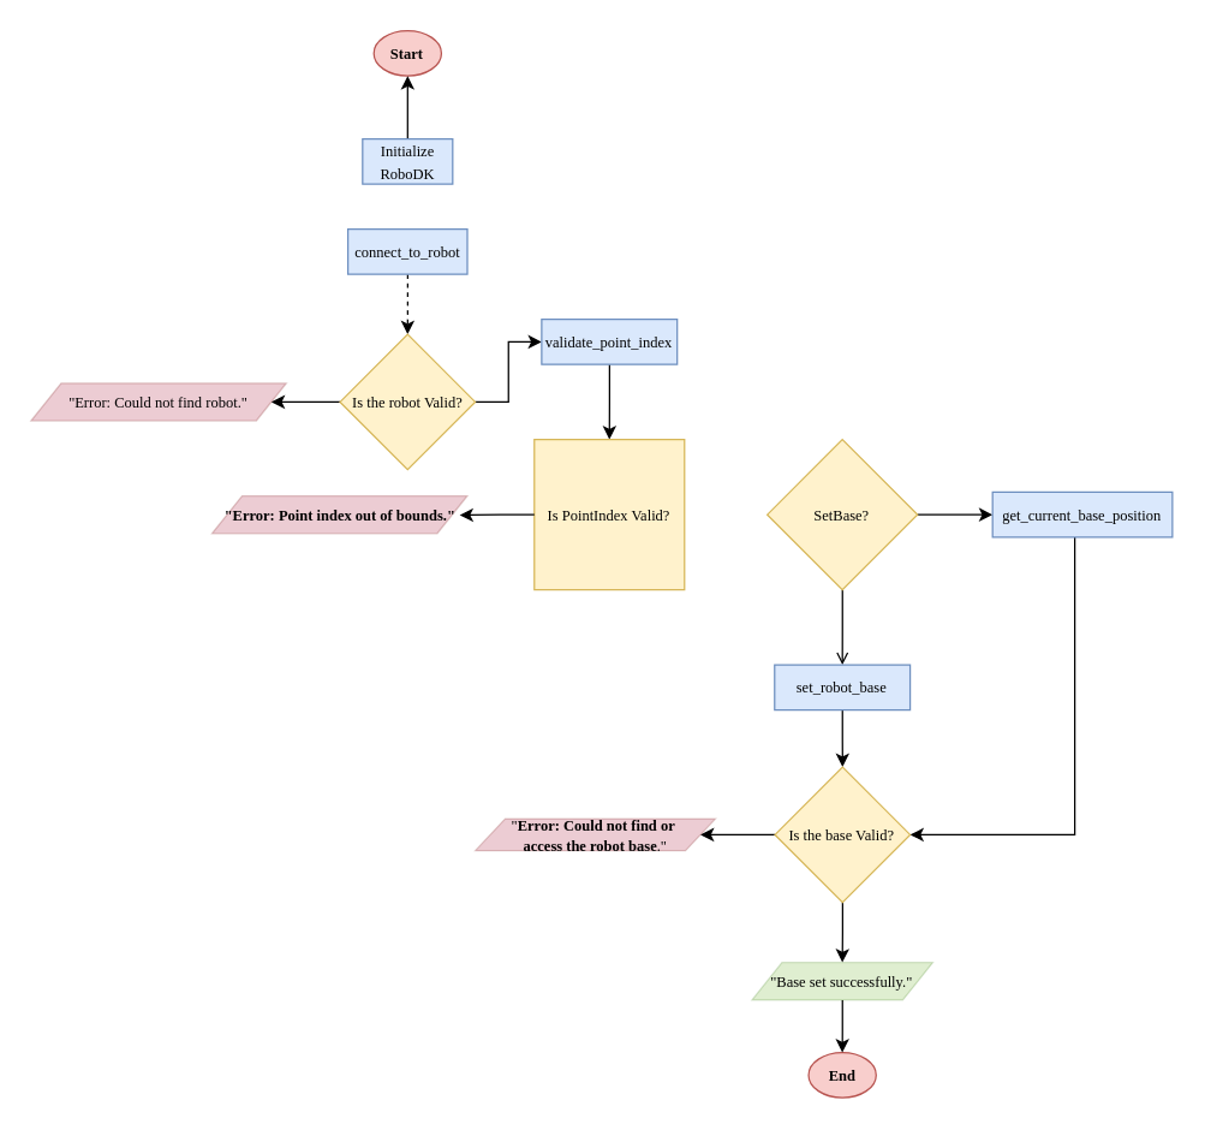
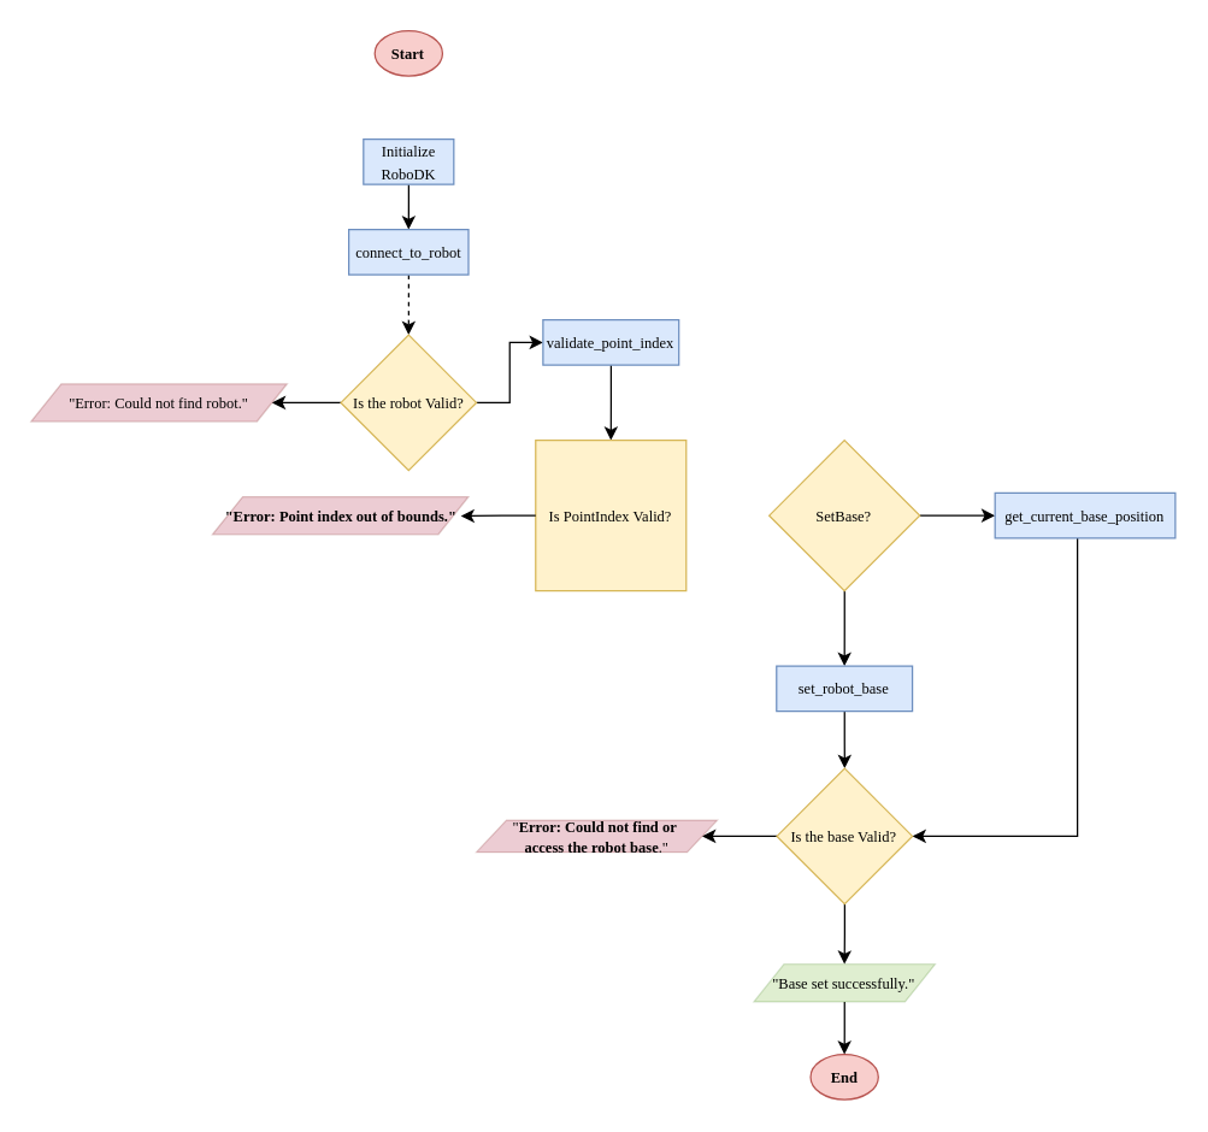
  <mxCell id="0" />
  <mxCell id="1" parent="0" />
  <mxCell id="2" value="&lt;font style=&quot;font-size: 10px;&quot; face=&quot;Neuzeit&quot;&gt;&lt;b&gt;Start&lt;/b&gt;&lt;/font&gt;" style="ellipse;whiteSpace=wrap;html=1;fillColor=#f8cecc;strokeColor=#b85450;" vertex="1" parent="1"><mxGeometry x="248.25" y="20" width="45" height="30" as="geometry" /></mxCell>
  <mxCell id="3" value="&lt;font style=&quot;font-size: 10px;&quot; face=&quot;Neuzeit&quot;&gt;&lt;b&gt;End&lt;/b&gt;&lt;/font&gt;" style="ellipse;whiteSpace=wrap;html=1;fillColor=#f8cecc;strokeColor=#b85450;" vertex="1" parent="1"><mxGeometry x="537.74" y="700" width="45" height="30" as="geometry" /></mxCell>
- <mxCell id="4" style="edgeStyle=orthogonalEdgeStyle;rounded=0;orthogonalLoop=1;jettySize=auto;html=1;" edge="1" parent="1" source="5" target="2"><mxGeometry relative="1" as="geometry" /></mxCell>
+ <mxCell id="4" style="edgeStyle=orthogonalEdgeStyle;rounded=0;orthogonalLoop=1;jettySize=auto;html=1;entryX=0.5;entryY=0;entryDx=0;entryDy=0;" edge="1" parent="1" source="5" target="7"><mxGeometry relative="1" as="geometry" /></mxCell>
  <mxCell id="5" value="&lt;font style=&quot;font-size: 10px;&quot; face=&quot;Neuzeit&quot;&gt;Initialize RoboDK&lt;/font&gt;" style="rounded=0;whiteSpace=wrap;html=1;fillColor=#dae8fc;strokeColor=#6c8ebf;" vertex="1" parent="1"><mxGeometry x="240.75" y="92" width="60" height="30" as="geometry" /></mxCell>
  <mxCell id="6" style="edgeStyle=orthogonalEdgeStyle;rounded=0;orthogonalLoop=1;jettySize=auto;html=1;entryX=0.5;entryY=0;entryDx=0;entryDy=0;dashed=1;" edge="1" parent="1" source="7" target="10"><mxGeometry relative="1" as="geometry" /></mxCell>
  <mxCell id="7" value="&lt;font face=&quot;Neuzeit&quot; style=&quot;font-size: 10px;&quot;&gt;connect_to_robot&lt;/font&gt;" style="rounded=0;whiteSpace=wrap;html=1;fillColor=#dae8fc;strokeColor=#6c8ebf;" vertex="1" parent="1"><mxGeometry x="231" y="152" width="79.5" height="30" as="geometry" /></mxCell>
  <mxCell id="8" style="edgeStyle=orthogonalEdgeStyle;rounded=0;orthogonalLoop=1;jettySize=auto;html=1;exitX=1;exitY=0.5;exitDx=0;exitDy=0;entryX=0;entryY=0.5;entryDx=0;entryDy=0;" edge="1" parent="1" source="10" target="12"><mxGeometry relative="1" as="geometry"><mxPoint x="360.25" y="262" as="targetPoint" /></mxGeometry></mxCell>
  <mxCell id="9" style="edgeStyle=orthogonalEdgeStyle;rounded=0;orthogonalLoop=1;jettySize=auto;html=1;entryX=1;entryY=0.5;entryDx=0;entryDy=0;" edge="1" parent="1" source="10" target="24"><mxGeometry relative="1" as="geometry" /></mxCell>
  <mxCell id="10" value="&lt;font style=&quot;font-size: 10px;&quot; face=&quot;Neuzeit&quot;&gt;Is the robot Valid?&lt;/font&gt;" style="rhombus;whiteSpace=wrap;html=1;fillColor=#fff2cc;strokeColor=#d6b656;" vertex="1" parent="1"><mxGeometry x="225.75" y="222" width="90" height="90" as="geometry" /></mxCell>
  <mxCell id="11" style="edgeStyle=orthogonalEdgeStyle;rounded=0;orthogonalLoop=1;jettySize=auto;html=1;entryX=0.5;entryY=0;entryDx=0;entryDy=0;" edge="1" parent="1" source="12" target="13"><mxGeometry relative="1" as="geometry" /></mxCell>
  <mxCell id="12" value="&lt;font face=&quot;Neuzeit&quot; style=&quot;font-size: 10px;&quot;&gt;validate_point_index&lt;/font&gt;" style="rounded=0;whiteSpace=wrap;html=1;fillColor=#dae8fc;strokeColor=#6c8ebf;" vertex="1" parent="1"><mxGeometry x="360" y="212" width="90.25" height="30" as="geometry" /></mxCell>
  <mxCell id="13" value="&lt;font style=&quot;font-size: 10px;&quot; face=&quot;Neuzeit&quot;&gt;Is PointIndex Valid?&lt;/font&gt;" style="whiteSpace=wrap;html=1;fillColor=#fff2cc;strokeColor=#d6b656;rounded=0;" vertex="1" parent="1"><mxGeometry x="355.12" y="292" width="100" height="100" as="geometry" /></mxCell>
- <mxCell id="14" style="edgeStyle=orthogonalEdgeStyle;rounded=0;orthogonalLoop=1;jettySize=auto;html=1;entryX=0.5;entryY=0;entryDx=0;entryDy=0;endArrow=open;" edge="1" parent="1" source="16" target="18"><mxGeometry relative="1" as="geometry"><mxPoint x="560.25" y="422" as="targetPoint" /></mxGeometry></mxCell>
+ <mxCell id="14" style="edgeStyle=orthogonalEdgeStyle;rounded=0;orthogonalLoop=1;jettySize=auto;html=1;entryX=0.5;entryY=0;entryDx=0;entryDy=0;" edge="1" parent="1" source="16" target="18"><mxGeometry relative="1" as="geometry"><mxPoint x="560.25" y="422" as="targetPoint" /></mxGeometry></mxCell>
  <mxCell id="15" style="edgeStyle=orthogonalEdgeStyle;rounded=0;orthogonalLoop=1;jettySize=auto;html=1;entryX=0;entryY=0.5;entryDx=0;entryDy=0;" edge="1" parent="1" source="16" target="20"><mxGeometry relative="1" as="geometry" /></mxCell>
  <mxCell id="16" value="&lt;font style=&quot;font-size: 10px;&quot; face=&quot;Neuzeit&quot;&gt;SetBase?&lt;/font&gt;" style="rhombus;whiteSpace=wrap;html=1;fillColor=#fff2cc;strokeColor=#d6b656;" vertex="1" parent="1"><mxGeometry x="510.25" y="292" width="100" height="100" as="geometry" /></mxCell>
  <mxCell id="17" style="edgeStyle=orthogonalEdgeStyle;rounded=0;orthogonalLoop=1;jettySize=auto;html=1;entryX=0.5;entryY=0;entryDx=0;entryDy=0;" edge="1" parent="1" source="18" target="23"><mxGeometry relative="1" as="geometry" /></mxCell>
  <mxCell id="18" value="&lt;font face=&quot;Neuzeit&quot; style=&quot;font-size: 10px;&quot;&gt;set_robot_base&lt;/font&gt;" style="rounded=0;whiteSpace=wrap;html=1;fillColor=#dae8fc;strokeColor=#6c8ebf;" vertex="1" parent="1"><mxGeometry x="515.12" y="442" width="90.25" height="30" as="geometry" /></mxCell>
  <mxCell id="19" style="edgeStyle=orthogonalEdgeStyle;rounded=0;orthogonalLoop=1;jettySize=auto;html=1;entryX=1;entryY=0.5;entryDx=0;entryDy=0;" edge="1" parent="1" source="20" target="23"><mxGeometry relative="1" as="geometry"><Array as="points"><mxPoint x="715" y="555" /></Array></mxGeometry></mxCell>
  <mxCell id="20" value="&lt;font face=&quot;Neuzeit&quot; style=&quot;font-size: 10px;&quot;&gt;get_current_base_position&lt;/font&gt;" style="rounded=0;whiteSpace=wrap;html=1;fillColor=#dae8fc;strokeColor=#6c8ebf;" vertex="1" parent="1"><mxGeometry x="660.25" y="327" width="119.75" height="30" as="geometry" /></mxCell>
  <mxCell id="21" style="edgeStyle=orthogonalEdgeStyle;rounded=0;orthogonalLoop=1;jettySize=auto;html=1;entryX=0.5;entryY=0;entryDx=0;entryDy=0;" edge="1" parent="1" source="23" target="29"><mxGeometry relative="1" as="geometry" /></mxCell>
  <mxCell id="22" style="edgeStyle=orthogonalEdgeStyle;rounded=0;orthogonalLoop=1;jettySize=auto;html=1;entryX=1;entryY=0.5;entryDx=0;entryDy=0;" edge="1" parent="1" source="23" target="27"><mxGeometry relative="1" as="geometry" /></mxCell>
  <mxCell id="23" value="&lt;font style=&quot;font-size: 10px;&quot; face=&quot;Neuzeit&quot;&gt;Is the base Valid?&lt;/font&gt;" style="rhombus;whiteSpace=wrap;html=1;fillColor=#fff2cc;strokeColor=#d6b656;" vertex="1" parent="1"><mxGeometry x="515.37" y="510" width="90" height="90" as="geometry" /></mxCell>
  <mxCell id="24" value="&lt;font color=&quot;#000000&quot; style=&quot;font-size: 10px;&quot; face=&quot;Neuzeit&quot;&gt;&quot;Error: Could not find robot.&quot;&lt;/font&gt;" style="shape=parallelogram;perimeter=parallelogramPerimeter;whiteSpace=wrap;html=1;fixedSize=1;fillColor=#a20025;fontColor=#ffffff;strokeColor=#6F0000;opacity=20;" vertex="1" parent="1"><mxGeometry x="20" y="254.5" width="170" height="25" as="geometry" /></mxCell>
  <mxCell id="25" value="&lt;font color=&quot;#000000&quot; style=&quot;font-size: 10px;&quot; face=&quot;Neuzeit&quot;&gt;&lt;b&gt;&quot;Error: Point index out of bounds.&quot;&lt;/b&gt;&lt;/font&gt;" style="shape=parallelogram;perimeter=parallelogramPerimeter;whiteSpace=wrap;html=1;fixedSize=1;fillColor=#a20025;fontColor=#ffffff;strokeColor=#6F0000;opacity=20;" vertex="1" parent="1"><mxGeometry x="140.5" y="329.5" width="170" height="25" as="geometry" /></mxCell>
  <mxCell id="26" style="edgeStyle=orthogonalEdgeStyle;rounded=0;orthogonalLoop=1;jettySize=auto;html=1;entryX=0.97;entryY=0.514;entryDx=0;entryDy=0;entryPerimeter=0;" edge="1" parent="1" source="13" target="25"><mxGeometry relative="1" as="geometry" /></mxCell>
  <mxCell id="27" value="&lt;font color=&quot;#000000&quot; style=&quot;font-size: 10px;&quot; face=&quot;Neuzeit&quot;&gt;&lt;font style=&quot;font-size: 10px;&quot;&gt;&quot;&lt;/font&gt;&lt;strong style=&quot;&quot;&gt;Error: Could not find or&amp;nbsp;&lt;/strong&gt;&lt;/font&gt;&lt;div style=&quot;font-size: 10px;&quot;&gt;&lt;font color=&quot;#000000&quot; style=&quot;font-size: 10px;&quot; face=&quot;Neuzeit&quot;&gt;&lt;strong style=&quot;&quot;&gt;access the robot base&lt;/strong&gt;.&quot;&lt;/font&gt;&lt;/div&gt;" style="shape=parallelogram;perimeter=parallelogramPerimeter;whiteSpace=wrap;html=1;fixedSize=1;fillColor=#a20025;fontColor=#ffffff;strokeColor=#6F0000;opacity=20;" vertex="1" parent="1"><mxGeometry x="315.75" y="544.38" width="160" height="21.25" as="geometry" /></mxCell>
  <mxCell id="28" style="edgeStyle=orthogonalEdgeStyle;rounded=0;orthogonalLoop=1;jettySize=auto;html=1;entryX=0.5;entryY=0;entryDx=0;entryDy=0;" edge="1" parent="1" source="29" target="3"><mxGeometry relative="1" as="geometry" /></mxCell>
  <mxCell id="29" value="&lt;font face=&quot;Neuzeit&quot; color=&quot;#000000&quot; style=&quot;font-size: 10px;&quot;&gt;&quot;Base set successfully.&quot;&lt;/font&gt;" style="shape=parallelogram;perimeter=parallelogramPerimeter;whiteSpace=wrap;html=1;fixedSize=1;fillColor=#60a917;fontColor=#ffffff;strokeColor=#2D7600;opacity=20;" vertex="1" parent="1"><mxGeometry x="500.06" y="640" width="120.37" height="25" as="geometry" /></mxCell>
